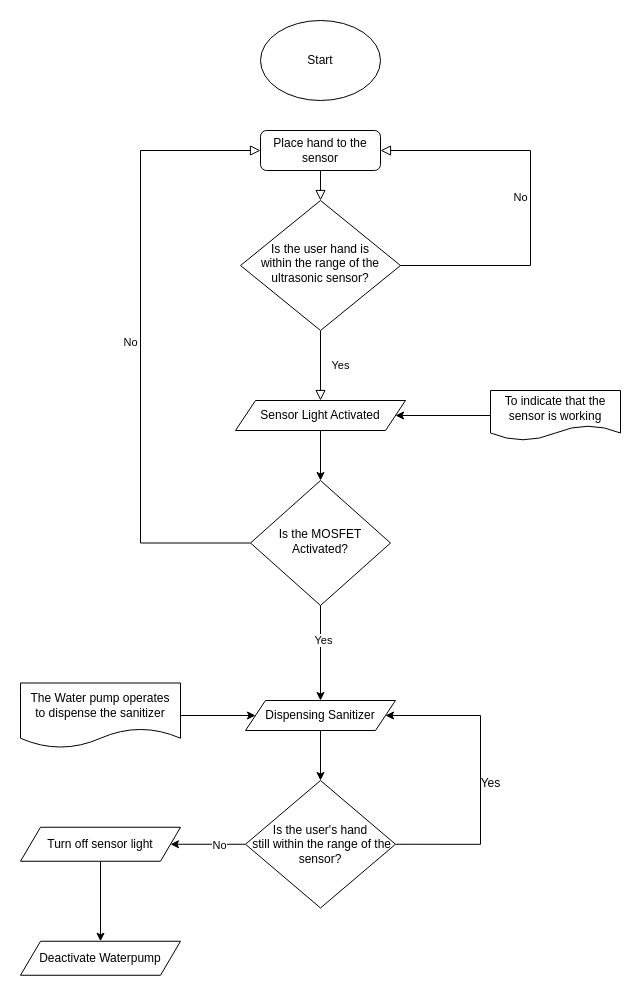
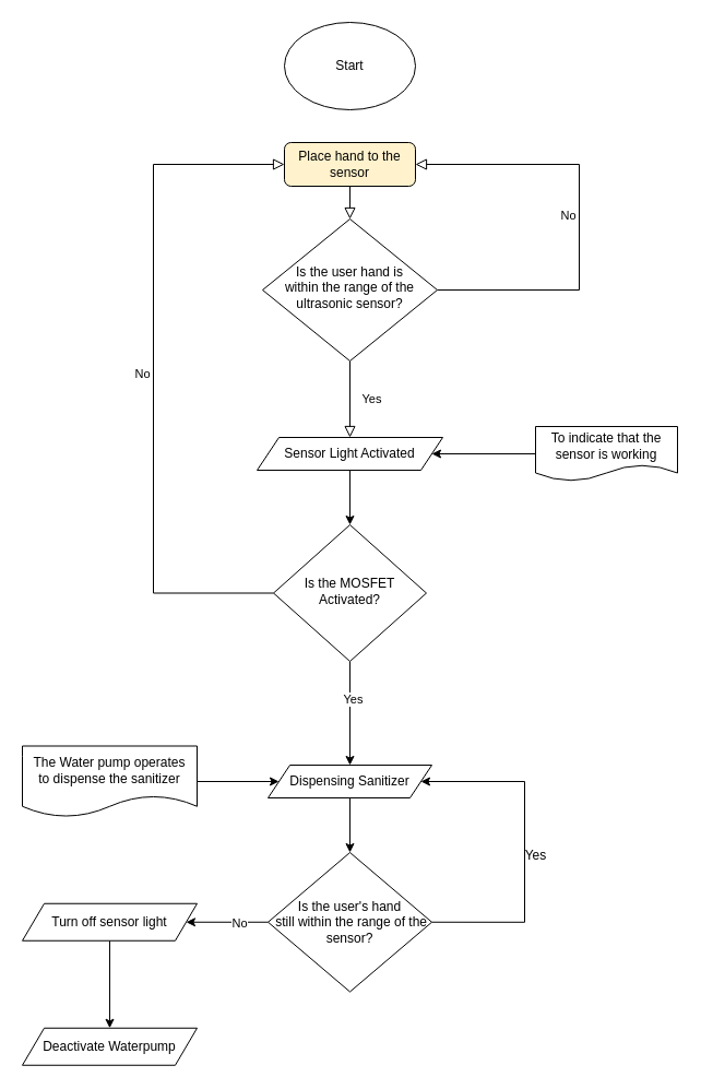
  <mxCell id="0" />
  <mxCell id="1" parent="0" />
  <mxCell id="2" value="" style="rounded=0;html=1;jettySize=auto;orthogonalLoop=1;fontSize=11;endArrow=block;endFill=0;endSize=8;strokeWidth=1;shadow=0;labelBackgroundColor=none;edgeStyle=orthogonalEdgeStyle;" parent="1" source="3" target="6" edge="1"><mxGeometry relative="1" as="geometry" /></mxCell>
- <mxCell id="3" value="Place hand to the sensor" style="rounded=1;whiteSpace=wrap;html=1;fontSize=12;glass=0;strokeWidth=1;shadow=0;" parent="1" vertex="1"><mxGeometry x="260" y="130" width="120" height="40" as="geometry" /></mxCell>
+ <mxCell id="3" value="Place hand to the sensor" style="rounded=1;whiteSpace=wrap;html=1;fontSize=12;glass=0;strokeWidth=1;shadow=0;fillColor=#fff2cc;" parent="1" vertex="1"><mxGeometry x="260" y="130" width="120" height="40" as="geometry" /></mxCell>
  <mxCell id="4" value="Yes" style="rounded=0;html=1;jettySize=auto;orthogonalLoop=1;fontSize=11;endArrow=block;endFill=0;endSize=8;strokeWidth=1;shadow=0;labelBackgroundColor=none;edgeStyle=orthogonalEdgeStyle;entryX=0.5;entryY=0;entryDx=0;entryDy=0;" parent="1" source="6" target="13" edge="1"><mxGeometry y="20" relative="1" as="geometry"><mxPoint as="offset" /><mxPoint x="500" y="370" as="targetPoint" /><Array as="points"><mxPoint x="320" y="390" /><mxPoint x="320" y="390" /></Array></mxGeometry></mxCell>
  <mxCell id="5" value="No" style="edgeStyle=orthogonalEdgeStyle;rounded=0;html=1;jettySize=auto;orthogonalLoop=1;fontSize=11;endArrow=block;endFill=0;endSize=8;strokeWidth=1;shadow=0;labelBackgroundColor=none;entryX=1;entryY=0.5;entryDx=0;entryDy=0;" parent="1" source="6" target="3" edge="1"><mxGeometry y="10" relative="1" as="geometry"><mxPoint as="offset" /><mxPoint x="470" y="265" as="targetPoint" /><Array as="points"><mxPoint x="530" y="265" /><mxPoint x="530" y="150" /></Array></mxGeometry></mxCell>
  <mxCell id="6" value="Is the user hand is &lt;br&gt;within the range of the ultrasonic sensor?" style="rhombus;whiteSpace=wrap;html=1;shadow=0;fontFamily=Helvetica;fontSize=12;align=center;strokeWidth=1;spacing=6;spacingTop=-4;" parent="1" vertex="1"><mxGeometry x="240" y="200" width="160" height="130" as="geometry" /></mxCell>
  <mxCell id="7" value="No" style="edgeStyle=orthogonalEdgeStyle;rounded=0;html=1;jettySize=auto;orthogonalLoop=1;fontSize=11;endArrow=block;endFill=0;endSize=8;strokeWidth=1;shadow=0;labelBackgroundColor=none;entryX=0;entryY=0.5;entryDx=0;entryDy=0;" parent="1" source="10" target="3" edge="1"><mxGeometry y="10" relative="1" as="geometry"><mxPoint as="offset" /><mxPoint x="150" y="610" as="targetPoint" /><Array as="points"><mxPoint x="140" y="543" /><mxPoint x="140" y="150" /></Array></mxGeometry></mxCell>
  <mxCell id="8" style="edgeStyle=orthogonalEdgeStyle;rounded=0;orthogonalLoop=1;jettySize=auto;html=1;exitX=0.5;exitY=1;exitDx=0;exitDy=0;" edge="1" parent="1" source="10" target="15"><mxGeometry relative="1" as="geometry" /></mxCell>
  <mxCell id="9" value="Yes" style="edgeLabel;html=1;align=center;verticalAlign=middle;resizable=0;points=[];" vertex="1" connectable="0" parent="8"><mxGeometry x="-0.292" y="2" relative="1" as="geometry"><mxPoint as="offset" /></mxGeometry></mxCell>
  <mxCell id="10" value="Is the MOSFET Activated?" style="rhombus;whiteSpace=wrap;html=1;shadow=0;fontFamily=Helvetica;fontSize=12;align=center;strokeWidth=1;spacing=6;spacingTop=-4;" parent="1" vertex="1"><mxGeometry x="250" y="480" width="140" height="125" as="geometry" /></mxCell>
  <mxCell id="11" value="Start" style="ellipse;whiteSpace=wrap;html=1;" parent="1" vertex="1"><mxGeometry x="260" y="20" width="120" height="80" as="geometry" /></mxCell>
  <mxCell id="12" style="edgeStyle=orthogonalEdgeStyle;rounded=0;orthogonalLoop=1;jettySize=auto;html=1;exitX=0.5;exitY=1;exitDx=0;exitDy=0;entryX=0.5;entryY=0;entryDx=0;entryDy=0;" edge="1" parent="1" source="13" target="10"><mxGeometry relative="1" as="geometry" /></mxCell>
  <mxCell id="13" value="Sensor Light Activated" style="shape=parallelogram;perimeter=parallelogramPerimeter;whiteSpace=wrap;html=1;fixedSize=1;" vertex="1" parent="1"><mxGeometry x="235" y="400" width="170" height="30" as="geometry" /></mxCell>
  <mxCell id="14" style="edgeStyle=orthogonalEdgeStyle;rounded=0;orthogonalLoop=1;jettySize=auto;html=1;exitX=0.5;exitY=1;exitDx=0;exitDy=0;entryX=0.5;entryY=0;entryDx=0;entryDy=0;" edge="1" parent="1" source="15" target="21"><mxGeometry relative="1" as="geometry" /></mxCell>
  <mxCell id="15" value="Dispensing Sanitizer" style="shape=parallelogram;perimeter=parallelogramPerimeter;whiteSpace=wrap;html=1;fixedSize=1;" vertex="1" parent="1"><mxGeometry x="245" y="700" width="150" height="30" as="geometry" /></mxCell>
  <mxCell id="16" style="edgeStyle=orthogonalEdgeStyle;rounded=0;orthogonalLoop=1;jettySize=auto;html=1;exitX=0;exitY=0.5;exitDx=0;exitDy=0;" edge="1" parent="1" source="17" target="13"><mxGeometry relative="1" as="geometry" /></mxCell>
  <mxCell id="17" value="To indicate that the sensor is working" style="shape=document;whiteSpace=wrap;html=1;boundedLbl=1;" vertex="1" parent="1"><mxGeometry x="490" y="390" width="130" height="50" as="geometry" /></mxCell>
  <mxCell id="18" style="edgeStyle=orthogonalEdgeStyle;rounded=0;orthogonalLoop=1;jettySize=auto;html=1;exitX=1;exitY=0.5;exitDx=0;exitDy=0;entryX=1;entryY=0.5;entryDx=0;entryDy=0;" edge="1" parent="1" source="21" target="15"><mxGeometry relative="1" as="geometry"><mxPoint x="460" y="710" as="targetPoint" /><Array as="points"><mxPoint x="480" y="844" /><mxPoint x="480" y="715" /></Array></mxGeometry></mxCell>
  <mxCell id="19" style="edgeStyle=orthogonalEdgeStyle;rounded=0;orthogonalLoop=1;jettySize=auto;html=1;exitX=0;exitY=0.5;exitDx=0;exitDy=0;entryX=1;entryY=0.5;entryDx=0;entryDy=0;" edge="1" parent="1" source="21" target="24"><mxGeometry relative="1" as="geometry" /></mxCell>
  <mxCell id="20" value="No" style="edgeLabel;html=1;align=center;verticalAlign=middle;resizable=0;points=[];" vertex="1" connectable="0" parent="19"><mxGeometry x="-0.28" y="1" relative="1" as="geometry"><mxPoint as="offset" /></mxGeometry></mxCell>
  <mxCell id="21" value="Is the user's hand&lt;br&gt;&amp;nbsp;still within the range of the sensor?" style="rhombus;whiteSpace=wrap;html=1;" vertex="1" parent="1"><mxGeometry x="245" y="780" width="150" height="127.5" as="geometry" /></mxCell>
  <mxCell id="22" value="Yes" style="text;html=1;align=center;verticalAlign=middle;resizable=0;points=[];autosize=1;strokeColor=none;fillColor=none;" vertex="1" parent="1"><mxGeometry x="470" y="768" width="40" height="30" as="geometry" /></mxCell>
  <mxCell id="23" value="" style="edgeStyle=orthogonalEdgeStyle;rounded=0;orthogonalLoop=1;jettySize=auto;html=1;" edge="1" parent="1" source="24" target="25"><mxGeometry relative="1" as="geometry" /></mxCell>
  <mxCell id="24" value="Turn off sensor light" style="shape=parallelogram;perimeter=parallelogramPerimeter;whiteSpace=wrap;html=1;fixedSize=1;" vertex="1" parent="1"><mxGeometry x="20" y="826.75" width="160" height="34" as="geometry" /></mxCell>
  <mxCell id="25" value="Deactivate Waterpump" style="shape=parallelogram;perimeter=parallelogramPerimeter;whiteSpace=wrap;html=1;fixedSize=1;" vertex="1" parent="1"><mxGeometry x="20" y="940.75" width="160" height="34" as="geometry" /></mxCell>
  <mxCell id="26" style="edgeStyle=orthogonalEdgeStyle;rounded=0;orthogonalLoop=1;jettySize=auto;html=1;exitX=1;exitY=0.5;exitDx=0;exitDy=0;entryX=0;entryY=0.5;entryDx=0;entryDy=0;" edge="1" parent="1" source="27" target="15"><mxGeometry relative="1" as="geometry" /></mxCell>
  <mxCell id="27" value="The Water pump operates&lt;br&gt;to dispense the sanitizer" style="shape=document;whiteSpace=wrap;html=1;boundedLbl=1;" vertex="1" parent="1"><mxGeometry x="20" y="682.5" width="160" height="65" as="geometry" /></mxCell>
